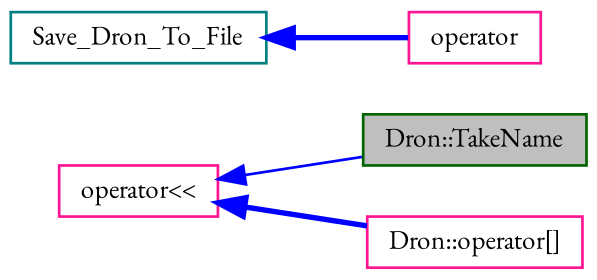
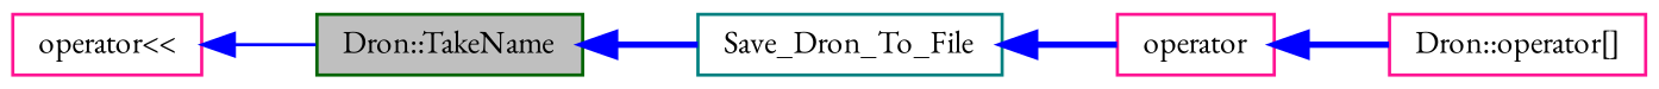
  digraph {
    fontname="EB Garamond"
    rankdir=LR
    node [color=deeppink fillcolor=white fontname="EB Garamond" fontsize=10 shape=record style=filled]
    edge [color=blue dir=back fontname="EB Garamond" fontsize=10 labelfontname=Helvetica labelfontsize=10 style=bold]
    n1 [color=darkgreen fillcolor=grey75 fontcolor=black height=0.2 label="Dron::TakeName" width=0.4]
    n2 [color=teal height=0.2 label=Save_Dron_To_File width=0.4]
    n3 [height=0.2 label="operator\<\<" width=0.4]
    n4 [height=0.2 label="Dron::operator[]" width=0.4]
    n5 [height=0.2 label=operator width=0.4]
+   n1 -> n2
    n2 -> n5
    n3 -> n1 [style=solid]
-   n3 -> n4
+   n5 -> n4
  }
